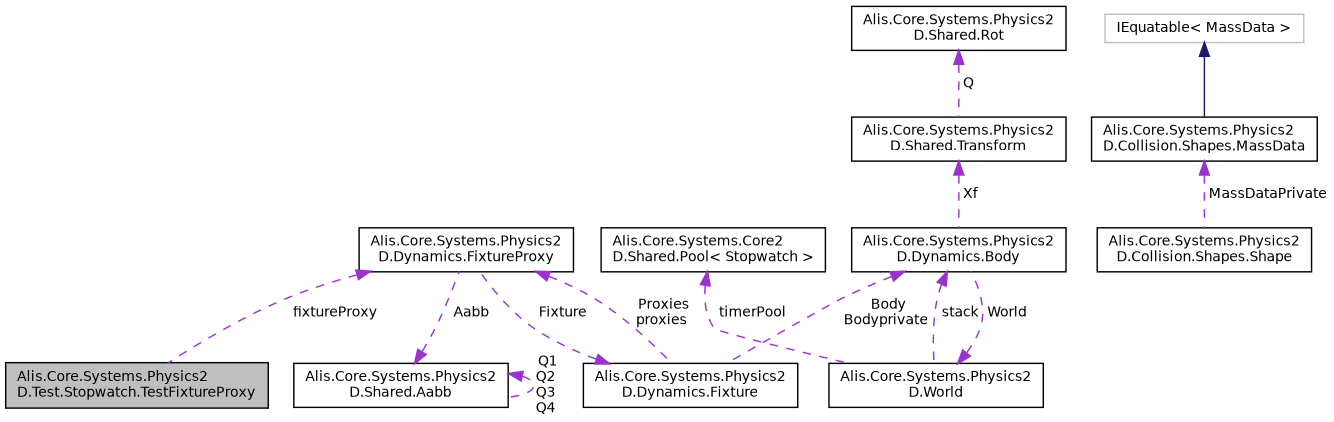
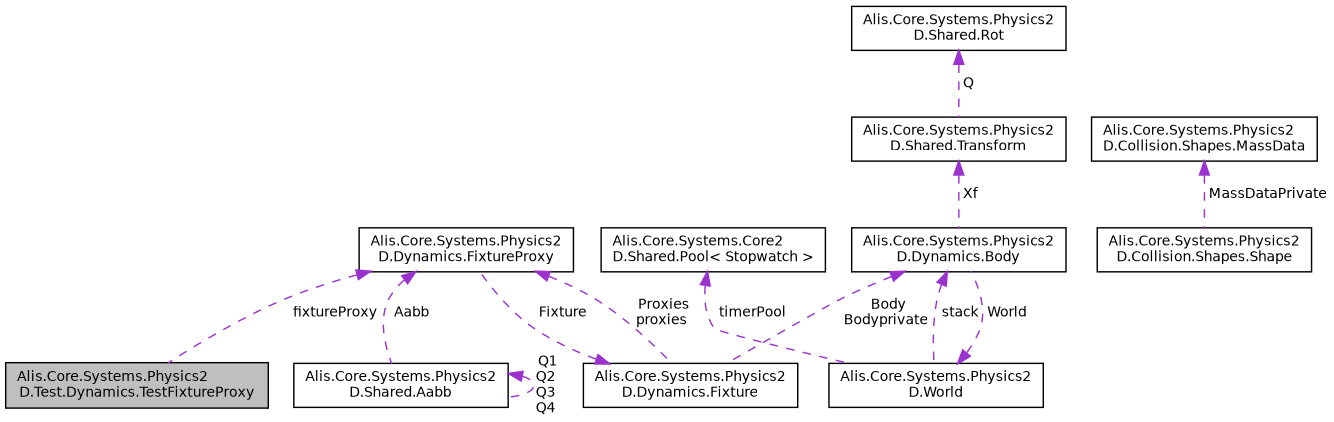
  digraph {
    rankdir=TB
    node [color=black fillcolor=white fontname=Helvetica fontsize=10 shape=record style=filled]
    edge [color=darkorchid3 dir=back fontname=Helvetica fontsize=10 labelfontname=Helvetica labelfontsize=10 style=dashed]
-   n1 [fillcolor=grey75 fontcolor=black height=0.2 label="Alis.Core.Systems.Physics2\lD.Test.Stopwatch.TestFixtureProxy" width=0.4]
+   n1 [fillcolor=grey75 fontcolor=black height=0.2 label="Alis.Core.Systems.Physics2\lD.Test.Dynamics.TestFixtureProxy" width=0.4]
    n2 [height=0.2 label="Alis.Core.Systems.Physics2\lD.Dynamics.FixtureProxy" width=0.4]
    n3 [height=0.2 label="Alis.Core.Systems.Physics2\lD.Dynamics.Fixture" width=0.4]
    n4 [height=0.2 label="Alis.Core.Systems.Physics2\lD.Shared.Aabb" width=0.4]
    n5 [height=0.2 label="Alis.Core.Systems.Physics2\lD.Collision.Shapes.Shape" width=0.4]
    n6 [height=0.2 label="Alis.Core.Systems.Physics2\lD.Collision.Shapes.MassData" width=0.4]
-   n7 [color=grey75 height=0.2 label="IEquatable\< MassData \>" width=0.4]
    n8 [height=0.2 label="Alis.Core.Systems.Physics2\lD.Dynamics.Body" width=0.4]
    n9 [height=0.2 label="Alis.Core.Systems.Physics2\lD.World" width=0.4]
    n10 [height=0.2 label="Alis.Core.Systems.Physics2\lD.Shared.Transform" width=0.4]
    n11 [height=0.2 label="Alis.Core.Systems.Physics2\lD.Shared.Rot" width=0.4]
    n12 [height=0.2 label="Alis.Core.Systems.Core2\lD.Shared.Pool\< Stopwatch \>" width=0.4]
    n2 -> n1 [label=" fixtureProxy"]
    n2 -> n3 [label=" Proxies\nproxies"]
    n3 -> n2 [label=" Fixture"]
-   n4 -> n2 [label=" Aabb"]
+   n2 -> n4 [label=" Aabb"]
    n4 -> n4 [label=" Q1\nQ2\nQ3\nQ4"]
    n6 -> n5 [label=" MassDataPrivate"]
-   n7 -> n6 [color=midnightblue style=solid]
    n8 -> n3 [label=" Body\nBodyprivate"]
    n8 -> n9 [label=" stack"]
    n9 -> n8 [label=" World"]
    n10 -> n8 [label=" Xf"]
    n11 -> n10 [label=" Q"]
    n12 -> n9 [label=" timerPool"]
  }
